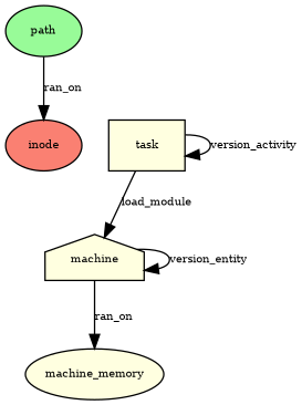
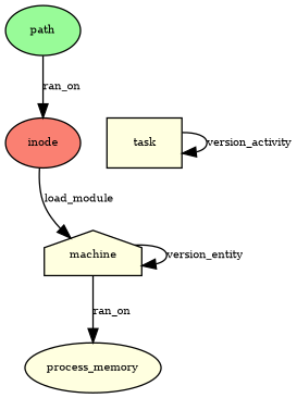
  digraph {
    node [fillcolor=lightyellow fontsize=8 shape=ellipse style=filled]
    edge [fontsize=8]
    n1 [label=machine shape=house]
-   n2 [label=machine_memory]
+   n2 [label=process_memory]
    n3 [fillcolor=palegreen label=path]
    n4 [fillcolor=salmon label=inode]
    n5 [label=task shape=rectangle]
    n1 -> n1 [label=version_entity]
    n1 -> n2 [label=ran_on]
    n3 -> n4 [label=ran_on]
-   n5 -> n1 [label=load_module]
+   n4 -> n1 [label=load_module]
    n5 -> n5 [label=version_activity]
  }
